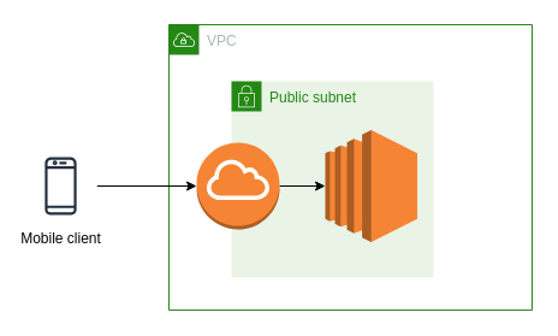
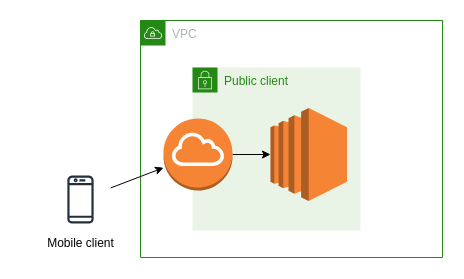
  <mxCell id="0" />
  <mxCell id="1" parent="0" />
  <mxCell id="2" value="VPC" style="points=[[0,0],[0.25,0],[0.5,0],[0.75,0],[1,0],[1,0.25],[1,0.5],[1,0.75],[1,1],[0.75,1],[0.5,1],[0.25,1],[0,1],[0,0.75],[0,0.5],[0,0.25]];outlineConnect=0;gradientColor=none;html=1;whiteSpace=wrap;fontSize=12;fontStyle=0;container=1;pointerEvents=0;collapsible=0;recursiveResize=0;shape=mxgraph.aws4.group;grIcon=mxgraph.aws4.group_vpc;strokeColor=#248814;fillColor=none;verticalAlign=top;align=left;spacingLeft=30;fontColor=#AAB7B8;dashed=0;" parent="1" vertex="1"><mxGeometry x="140" y="20" width="302" height="237" as="geometry" /></mxCell>
- <mxCell id="3" value="Public subnet" style="points=[[0,0],[0.25,0],[0.5,0],[0.75,0],[1,0],[1,0.25],[1,0.5],[1,0.75],[1,1],[0.75,1],[0.5,1],[0.25,1],[0,1],[0,0.75],[0,0.5],[0,0.25]];outlineConnect=0;gradientColor=none;html=1;whiteSpace=wrap;fontSize=12;fontStyle=0;container=1;pointerEvents=0;collapsible=0;recursiveResize=0;shape=mxgraph.aws4.group;grIcon=mxgraph.aws4.group_security_group;grStroke=0;strokeColor=#248814;fillColor=#E9F3E6;verticalAlign=top;align=left;spacingLeft=30;fontColor=#248814;dashed=0;" parent="2" vertex="1"><mxGeometry x="52" y="47" width="168" height="163" as="geometry" /></mxCell>
+ <mxCell id="3" value="Public client" style="points=[[0,0],[0.25,0],[0.5,0],[0.75,0],[1,0],[1,0.25],[1,0.5],[1,0.75],[1,1],[0.75,1],[0.5,1],[0.25,1],[0,1],[0,0.75],[0,0.5],[0,0.25]];outlineConnect=0;gradientColor=none;html=1;whiteSpace=wrap;fontSize=12;fontStyle=0;container=1;pointerEvents=0;collapsible=0;recursiveResize=0;shape=mxgraph.aws4.group;grIcon=mxgraph.aws4.group_security_group;grStroke=0;strokeColor=#248814;fillColor=#E9F3E6;verticalAlign=top;align=left;spacingLeft=30;fontColor=#248814;dashed=0;" parent="2" vertex="1"><mxGeometry x="52" y="47" width="168" height="163" as="geometry" /></mxCell>
  <mxCell id="4" value="" style="outlineConnect=0;dashed=0;verticalLabelPosition=bottom;verticalAlign=top;align=center;html=1;shape=mxgraph.aws3.ec2;fillColor=#F58534;gradientColor=none;fontColor=#000033;" parent="3" vertex="1"><mxGeometry x="78" y="40.5" width="76.5" height="93" as="geometry" /></mxCell>
  <mxCell id="5" value="" style="edgeStyle=none;html=1;fontColor=#000033;" edge="1" parent="3" source="6" target="4"><mxGeometry relative="1" as="geometry" /></mxCell>
  <mxCell id="6" value="" style="outlineConnect=0;dashed=0;verticalLabelPosition=bottom;verticalAlign=top;align=center;html=1;shape=mxgraph.aws3.internet_gateway;fillColor=#F58534;gradientColor=none;" parent="3" vertex="1"><mxGeometry x="-29" y="51" width="69" height="72" as="geometry" /></mxCell>
  <mxCell id="7" value="" style="edgeStyle=none;html=1;fontColor=#000033;" edge="1" parent="1" source="8" target="6"><mxGeometry relative="1" as="geometry" /></mxCell>
- <mxCell id="8" value="Mobile client" style="sketch=0;outlineConnect=0;fontColor=#050000;gradientColor=none;strokeColor=#232F3E;fillColor=#ffffff;dashed=0;verticalLabelPosition=bottom;verticalAlign=top;align=center;html=1;fontSize=12;fontStyle=0;aspect=fixed;shape=mxgraph.aws4.resourceIcon;resIcon=mxgraph.aws4.mobile_client;" parent="1" vertex="1"><mxGeometry x="20" y="124" width="60" height="60" as="geometry" /></mxCell>
+ <mxCell id="8" value="Mobile client" style="sketch=0;outlineConnect=0;fontColor=#050000;gradientColor=none;strokeColor=#232F3E;fillColor=#ffffff;dashed=0;verticalLabelPosition=bottom;verticalAlign=top;align=center;html=1;fontSize=12;fontStyle=0;aspect=fixed;shape=mxgraph.aws4.resourceIcon;resIcon=mxgraph.aws4.mobile_client;" parent="1" vertex="1"><mxGeometry x="50" y="169" width="60" height="60" as="geometry" /></mxCell>
